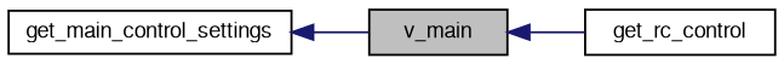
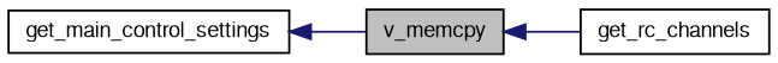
  digraph {
    rankdir=LR
    node [color=black fillcolor=white fontname=FreeSans fontsize=10 shape=record style=filled]
    edge [color=midnightblue dir=back fontname=FreeSans fontsize=10 labelfontname=FreeSans labelfontsize=10 style=solid]
-   n1 [fillcolor=grey75 fontcolor=black height=0.2 label=v_main width=0.4]
-   n2 [height=0.2 label=get_rc_control width=0.4]
+   n1 [fillcolor=grey75 fontcolor=black height=0.2 label=v_memcpy width=0.4]
+   n2 [height=0.2 label=get_rc_channels width=0.4]
    n3 [height=0.2 label=get_main_control_settings width=0.4]
    n1 -> n2
    n3 -> n1
  }
